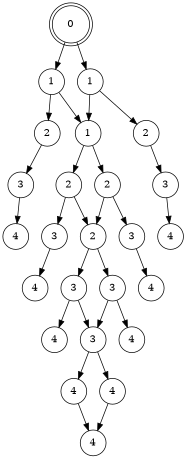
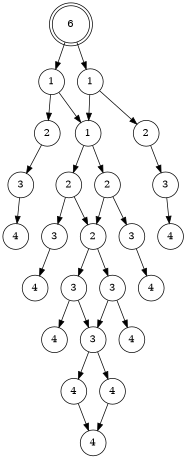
  digraph {
    node [shape=circle]
-   n1 [label=0 shape=doublecircle]
+   n1 [label=6 shape=doublecircle]
    n2 [label=1]
    n3 [label=1]
    n4 [label=2]
    n5 [label=1]
    n6 [label=3]
    n7 [label=4]
    n8 [label=2]
    n9 [label=2]
    n10 [label=2]
    n11 [label=3]
    n12 [label=3]
    n13 [label=3]
    n14 [label=4]
    n15 [label=3]
    n16 [label=4]
    n17 [label=4]
    n18 [label=4]
    n19 [label=4]
    n20 [label=4]
    n21 [label=3]
    n22 [label=4]
    n23 [label=2]
    n24 [label=3]
    n25 [label=4]
    n1 -> n2
    n1 -> n3
    n2 -> n4
    n2 -> n5
    n3 -> n5
    n3 -> n23
    n4 -> n6
    n5 -> n8
    n5 -> n9
    n6 -> n7
    n8 -> n10
    n8 -> n11
    n9 -> n10
    n9 -> n21
    n10 -> n12
    n10 -> n13
    n11 -> n20
    n12 -> n14
    n12 -> n15
    n13 -> n15
    n13 -> n19
    n15 -> n16
    n15 -> n17
    n16 -> n18
    n17 -> n18
    n21 -> n22
    n23 -> n24
    n24 -> n25
  }
